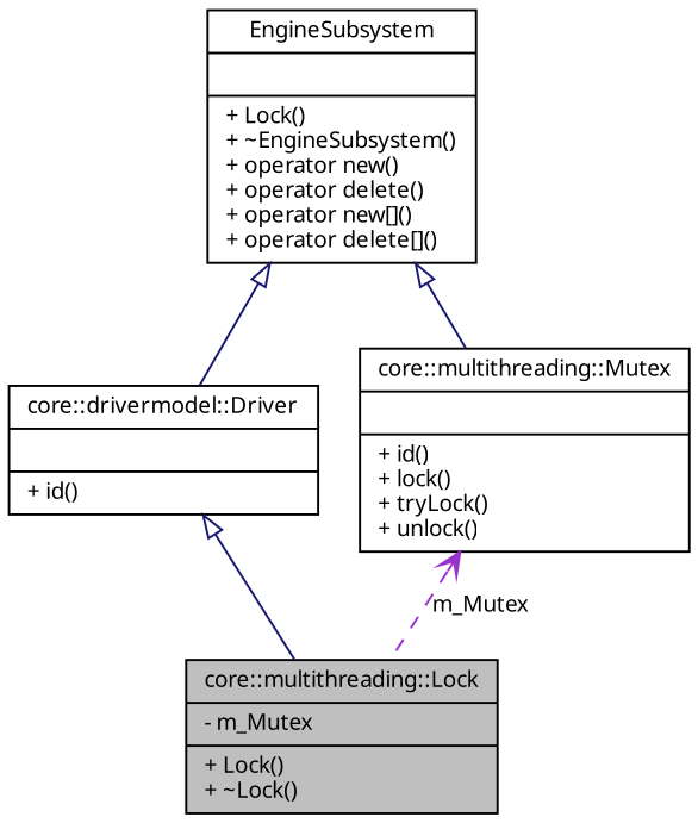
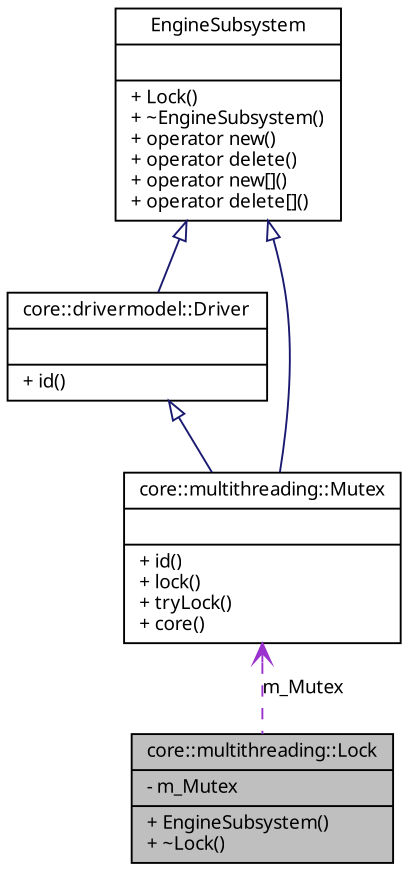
  digraph {
    fontname="Noto Sans"
    node [color=black fillcolor=white fontname="Noto Sans" fontsize=10 shape=record style=filled]
    edge [arrowtail=empty color=midnightblue dir=back fontname="Noto Sans" fontsize=10 labelfontname=FreeSans labelfontsize=10 style=solid]
-   n1 [fillcolor=grey75 fontcolor=black height=0.2 label="{core::multithreading::Lock\n|- m_Mutex\l|+ Lock()\l+ ~Lock()\l}" width=0.4]
+   n1 [fillcolor=grey75 fontcolor=black height=0.2 label="{core::multithreading::Lock\n|- m_Mutex\l|+ EngineSubsystem()\l+ ~Lock()\l}" width=0.4]
    n2 [height=0.2 label="{EngineSubsystem\n||+ Lock()\l+ ~EngineSubsystem()\l+ operator new()\l+ operator delete()\l+ operator new[]()\l+ operator delete[]()\l}" width=0.4]
    n3 [height=0.2 label="{core::drivermodel::Driver\n||+ id()\l}" width=0.4]
-   n4 [height=0.2 label="{core::multithreading::Mutex\n||+ id()\l+ lock()\l+ tryLock()\l+ unlock()\l}" width=0.4]
+   n4 [height=0.2 label="{core::multithreading::Mutex\n||+ id()\l+ lock()\l+ tryLock()\l+ core()\l}" width=0.4]
    n2 -> n3
    n2 -> n4
-   n3 -> n1
+   n3 -> n4
    n4 -> n1 [arrowtail=open color=darkorchid3 label=m_Mutex style=dashed]
  }
